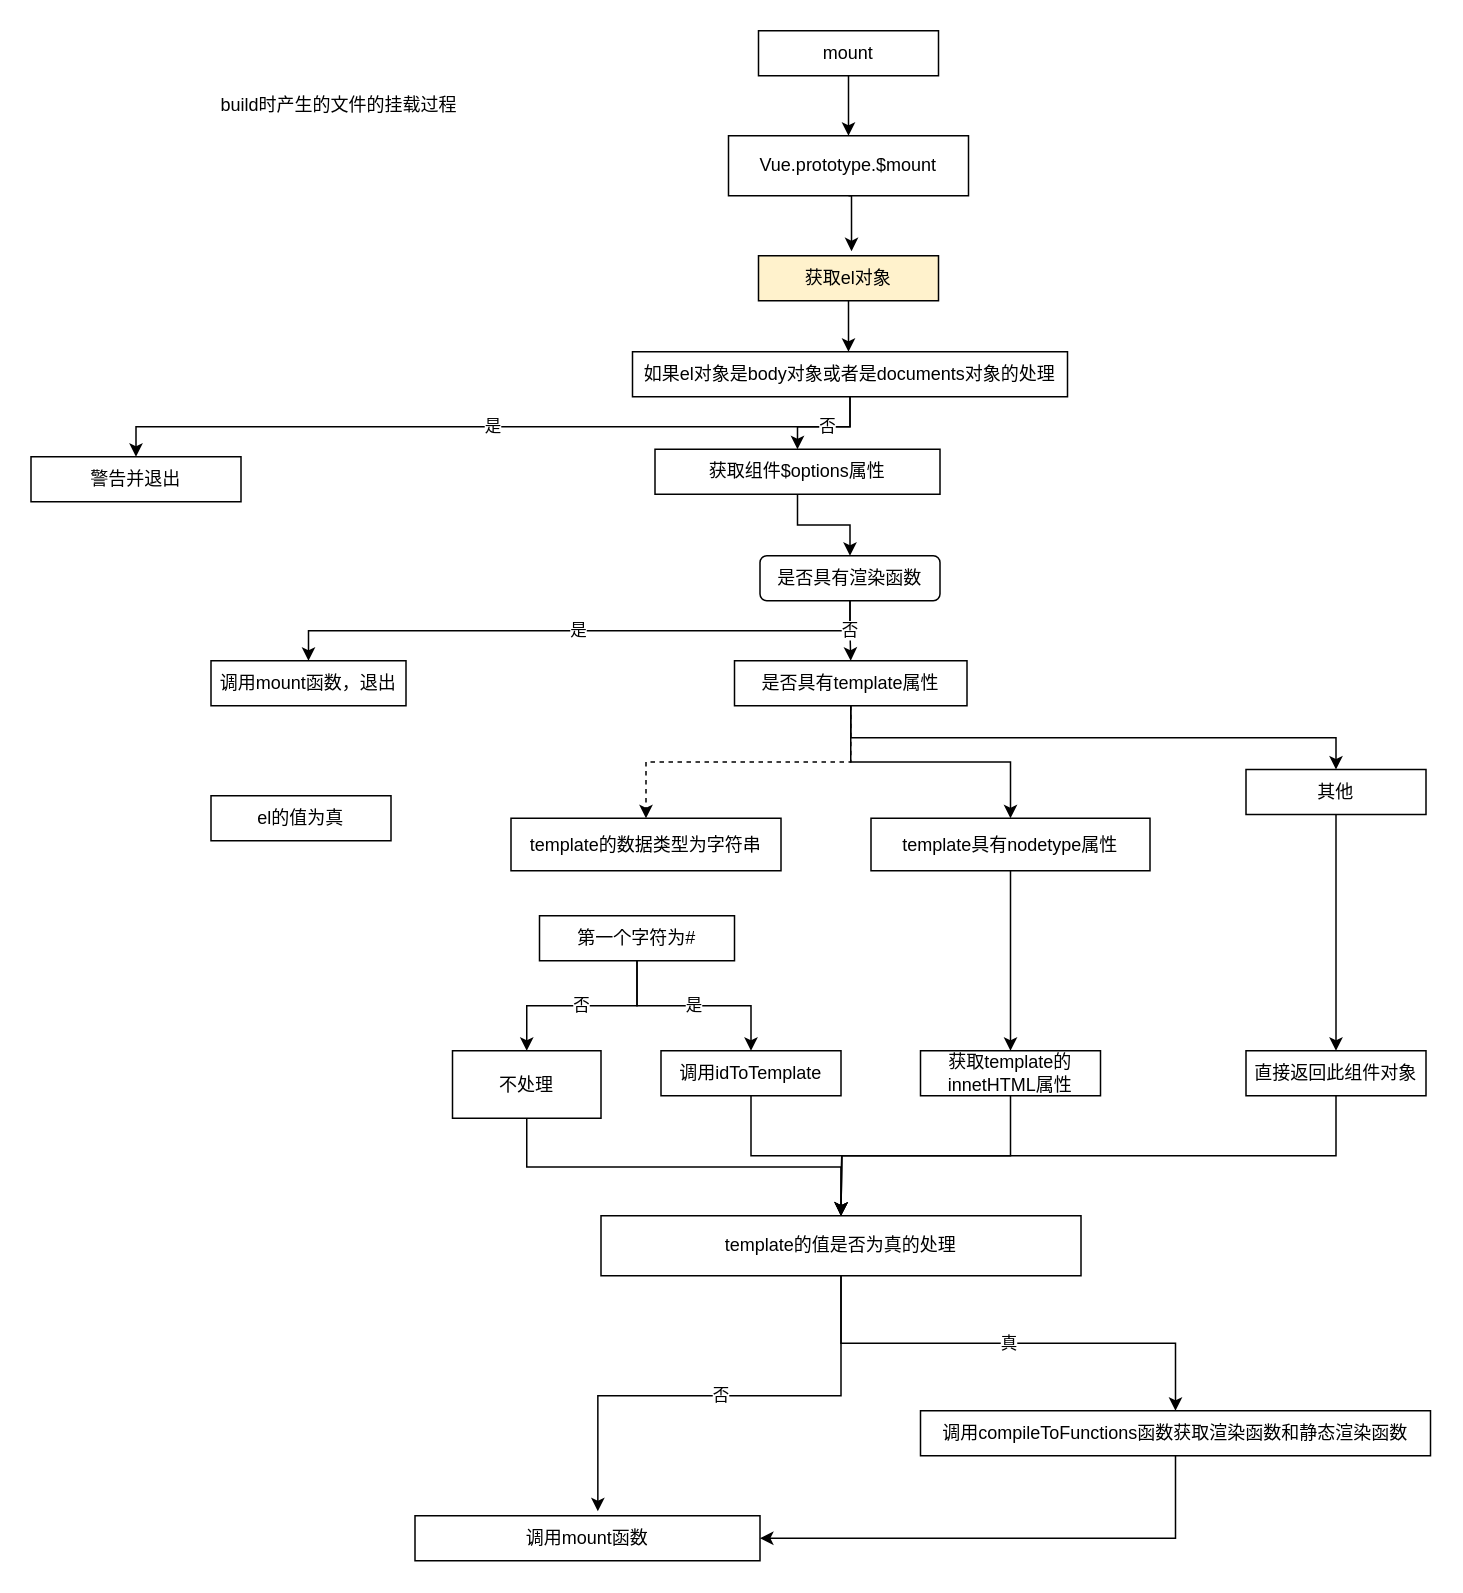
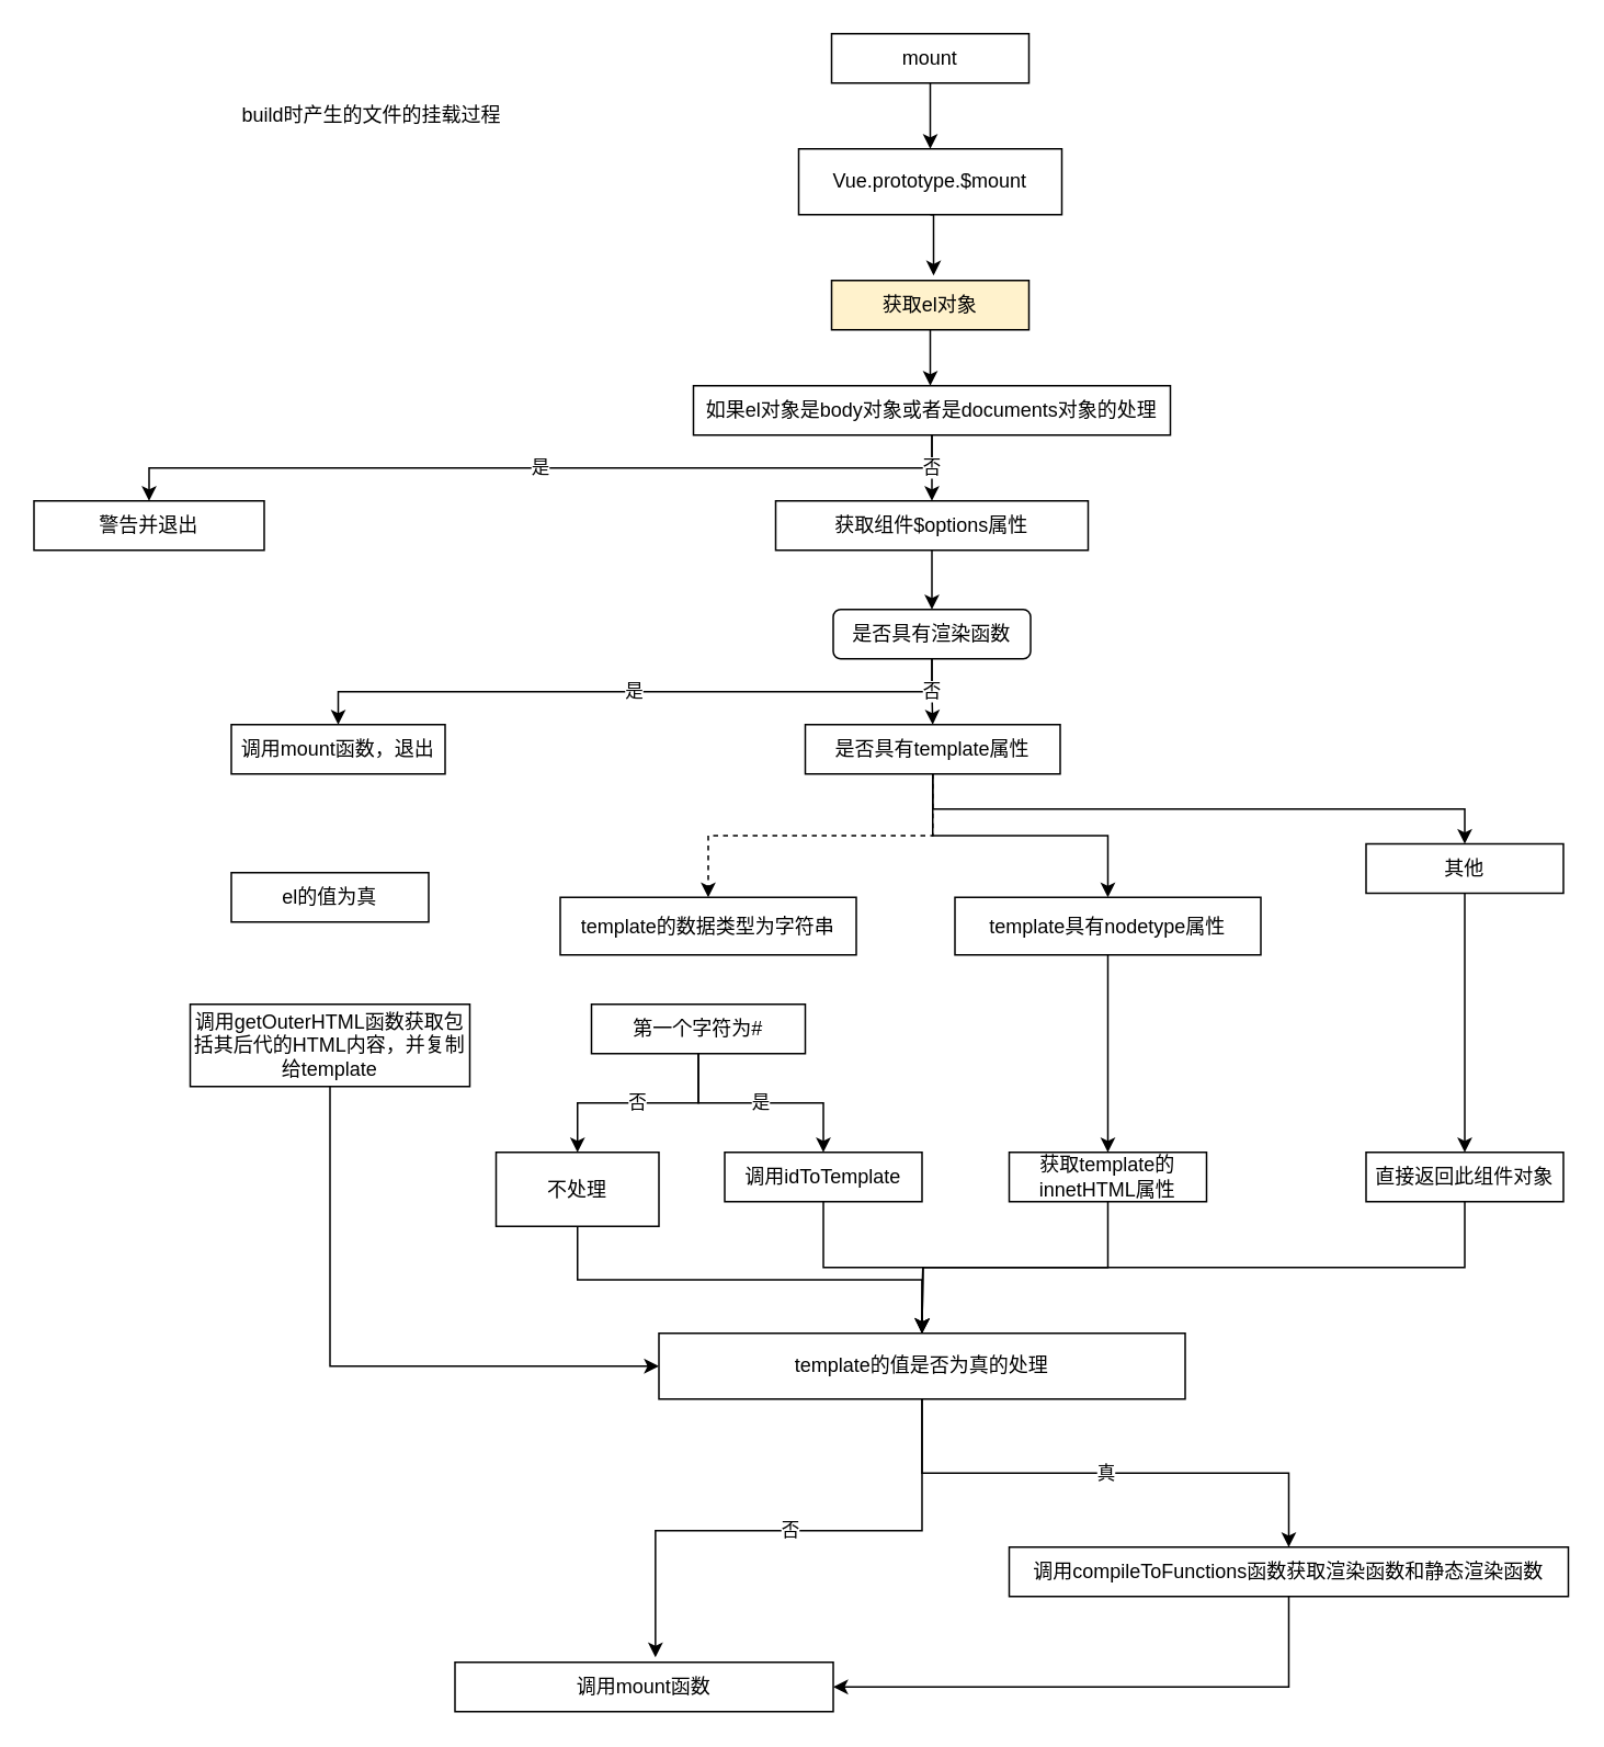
  <mxCell id="0" />
  <mxCell id="1" parent="0" />
  <mxCell id="2" style="edgeStyle=orthogonalEdgeStyle;rounded=0;orthogonalLoop=1;jettySize=auto;html=1;exitX=0.5;exitY=1;exitDx=0;exitDy=0;" edge="1" parent="1" source="3" target="5"><mxGeometry relative="1" as="geometry" /></mxCell>
  <mxCell id="3" value="mount" style="rounded=0;whiteSpace=wrap;html=1;" vertex="1" parent="1"><mxGeometry x="505" y="20" width="120" height="30" as="geometry" /></mxCell>
  <mxCell id="4" style="edgeStyle=orthogonalEdgeStyle;rounded=0;orthogonalLoop=1;jettySize=auto;html=1;exitX=0.5;exitY=1;exitDx=0;exitDy=0;entryX=0.526;entryY=0.014;entryDx=0;entryDy=0;entryPerimeter=0;" edge="1" parent="1" source="5"><mxGeometry relative="1" as="geometry"><mxPoint x="567.028" y="166.98" as="targetPoint" /></mxGeometry></mxCell>
  <mxCell id="5" value="Vue.prototype.$mount" style="rounded=0;whiteSpace=wrap;html=1;" vertex="1" parent="1"><mxGeometry x="485" y="90" width="160" height="40" as="geometry" /></mxCell>
  <mxCell id="6" style="edgeStyle=orthogonalEdgeStyle;rounded=0;orthogonalLoop=1;jettySize=auto;html=1;exitX=0.5;exitY=1;exitDx=0;exitDy=0;entryX=0.5;entryY=0;entryDx=0;entryDy=0;" edge="1" parent="1" source="7"><mxGeometry relative="1" as="geometry"><mxPoint x="565" y="234" as="targetPoint" /></mxGeometry></mxCell>
  <mxCell id="7" value="获取el对象" style="rounded=0;whiteSpace=wrap;html=1;fillColor=#fff2cc;" vertex="1" parent="1"><mxGeometry x="505" y="170" width="120" height="30" as="geometry" /></mxCell>
  <mxCell id="8" value="build时产生的文件的挂载过程" style="text;html=1;align=center;verticalAlign=middle;resizable=0;points=[];autosize=1;" vertex="1" parent="1"><mxGeometry x="140" y="60" width="170" height="20" as="geometry" /></mxCell>
  <mxCell id="9" value="是" style="edgeStyle=orthogonalEdgeStyle;rounded=0;orthogonalLoop=1;jettySize=auto;html=1;exitX=0.5;exitY=1;exitDx=0;exitDy=0;entryX=0.5;entryY=0;entryDx=0;entryDy=0;" edge="1" parent="1" source="11" target="12"><mxGeometry relative="1" as="geometry" /></mxCell>
  <mxCell id="10" value="否" style="edgeStyle=orthogonalEdgeStyle;rounded=0;orthogonalLoop=1;jettySize=auto;html=1;exitX=0.5;exitY=1;exitDx=0;exitDy=0;entryX=0.5;entryY=0;entryDx=0;entryDy=0;" edge="1" parent="1" source="11" target="14"><mxGeometry relative="1" as="geometry" /></mxCell>
  <mxCell id="11" value="如果el对象是body对象或者是documents对象的处理" style="rounded=0;whiteSpace=wrap;html=1;" vertex="1" parent="1"><mxGeometry x="421" y="234" width="290" height="30" as="geometry" /></mxCell>
  <mxCell id="12" value="警告并退出" style="rounded=0;whiteSpace=wrap;html=1;" vertex="1" parent="1"><mxGeometry x="20" y="304" width="140" height="30" as="geometry" /></mxCell>
  <mxCell id="13" style="edgeStyle=orthogonalEdgeStyle;rounded=0;orthogonalLoop=1;jettySize=auto;html=1;exitX=0.5;exitY=1;exitDx=0;exitDy=0;entryX=0.5;entryY=0;entryDx=0;entryDy=0;" edge="1" parent="1" source="14" target="17"><mxGeometry relative="1" as="geometry" /></mxCell>
- <mxCell id="14" value="获取组件$options属性" style="rounded=0;whiteSpace=wrap;html=1;" vertex="1" parent="1"><mxGeometry x="436" y="299" width="190" height="30" as="geometry" /></mxCell>
+ <mxCell id="14" value="获取组件$options属性" style="rounded=0;whiteSpace=wrap;html=1;" vertex="1" parent="1"><mxGeometry x="471" y="304" width="190" height="30" as="geometry" /></mxCell>
  <mxCell id="15" value="是" style="edgeStyle=orthogonalEdgeStyle;rounded=0;orthogonalLoop=1;jettySize=auto;html=1;exitX=0.5;exitY=1;exitDx=0;exitDy=0;entryX=0.5;entryY=0;entryDx=0;entryDy=0;" edge="1" parent="1" source="17" target="18"><mxGeometry relative="1" as="geometry" /></mxCell>
  <mxCell id="16" value="否" style="edgeStyle=orthogonalEdgeStyle;rounded=0;orthogonalLoop=1;jettySize=auto;html=1;exitX=0.5;exitY=1;exitDx=0;exitDy=0;entryX=0.5;entryY=0;entryDx=0;entryDy=0;" edge="1" parent="1" source="17" target="22"><mxGeometry relative="1" as="geometry" /></mxCell>
  <mxCell id="17" value="是否具有渲染函数" style="rounded=1;whiteSpace=wrap;html=1;" vertex="1" parent="1"><mxGeometry x="506" y="370" width="120" height="30" as="geometry" /></mxCell>
  <mxCell id="18" value="调用mount函数，退出" style="rounded=0;whiteSpace=wrap;html=1;" vertex="1" parent="1"><mxGeometry x="140" y="440" width="130" height="30" as="geometry" /></mxCell>
  <mxCell id="19" style="edgeStyle=orthogonalEdgeStyle;rounded=0;orthogonalLoop=1;jettySize=auto;html=1;exitX=0.5;exitY=1;exitDx=0;exitDy=0;entryX=0.5;entryY=0;entryDx=0;entryDy=0;dashed=1;" edge="1" parent="1" source="22" target="26"><mxGeometry relative="1" as="geometry" /></mxCell>
  <mxCell id="20" style="edgeStyle=orthogonalEdgeStyle;rounded=0;orthogonalLoop=1;jettySize=auto;html=1;exitX=0.5;exitY=1;exitDx=0;exitDy=0;entryX=0.5;entryY=0;entryDx=0;entryDy=0;" edge="1" parent="1" source="22" target="28"><mxGeometry relative="1" as="geometry" /></mxCell>
  <mxCell id="21" style="edgeStyle=orthogonalEdgeStyle;rounded=0;orthogonalLoop=1;jettySize=auto;html=1;exitX=0.5;exitY=1;exitDx=0;exitDy=0;entryX=0.5;entryY=0;entryDx=0;entryDy=0;" edge="1" parent="1" source="22" target="30"><mxGeometry relative="1" as="geometry" /></mxCell>
  <mxCell id="22" value="是否具有template属性" style="rounded=0;whiteSpace=wrap;html=1;" vertex="1" parent="1"><mxGeometry x="489" y="440" width="155" height="30" as="geometry" /></mxCell>
  <mxCell id="23" value="el的值为真" style="rounded=0;whiteSpace=wrap;html=1;" vertex="1" parent="1"><mxGeometry x="140" y="530" width="120" height="30" as="geometry" /></mxCell>
+ <mxCell id="24" style="edgeStyle=orthogonalEdgeStyle;rounded=0;orthogonalLoop=1;jettySize=auto;html=1;exitX=0.5;exitY=1;exitDx=0;exitDy=0;entryX=0;entryY=0.5;entryDx=0;entryDy=0;" edge="1" parent="1" source="25" target="44"><mxGeometry relative="1" as="geometry" /></mxCell>
+ <mxCell id="25" value="调用getOuterHTML函数获取包括其后代的HTML内容，并复制给template" style="rounded=0;whiteSpace=wrap;html=1;" vertex="1" parent="1"><mxGeometry x="115" y="610" width="170" height="50" as="geometry" /></mxCell>
  <mxCell id="26" value="template的数据类型为字符串" style="rounded=0;whiteSpace=wrap;html=1;" vertex="1" parent="1"><mxGeometry x="340" y="545" width="180" height="35" as="geometry" /></mxCell>
  <mxCell id="27" style="edgeStyle=orthogonalEdgeStyle;rounded=0;orthogonalLoop=1;jettySize=auto;html=1;exitX=0.5;exitY=1;exitDx=0;exitDy=0;entryX=0.5;entryY=0;entryDx=0;entryDy=0;" edge="1" parent="1" source="28" target="39"><mxGeometry relative="1" as="geometry" /></mxCell>
  <mxCell id="28" value="template具有nodetype属性" style="rounded=0;whiteSpace=wrap;html=1;" vertex="1" parent="1"><mxGeometry x="580" y="545" width="186" height="35" as="geometry" /></mxCell>
  <mxCell id="29" style="edgeStyle=orthogonalEdgeStyle;rounded=0;orthogonalLoop=1;jettySize=auto;html=1;exitX=0.5;exitY=1;exitDx=0;exitDy=0;entryX=0.5;entryY=0;entryDx=0;entryDy=0;" edge="1" parent="1" source="30" target="41"><mxGeometry relative="1" as="geometry" /></mxCell>
  <mxCell id="30" value="其他" style="rounded=0;whiteSpace=wrap;html=1;" vertex="1" parent="1"><mxGeometry x="830" y="512.5" width="120" height="30" as="geometry" /></mxCell>
  <mxCell id="31" value="否" style="edgeStyle=orthogonalEdgeStyle;rounded=0;orthogonalLoop=1;jettySize=auto;html=1;exitX=0.5;exitY=1;exitDx=0;exitDy=0;entryX=0.5;entryY=0;entryDx=0;entryDy=0;" edge="1" parent="1" source="33" target="35"><mxGeometry relative="1" as="geometry" /></mxCell>
  <mxCell id="32" value="是" style="edgeStyle=orthogonalEdgeStyle;rounded=0;orthogonalLoop=1;jettySize=auto;html=1;exitX=0.5;exitY=1;exitDx=0;exitDy=0;entryX=0.5;entryY=0;entryDx=0;entryDy=0;" edge="1" parent="1" source="33" target="37"><mxGeometry relative="1" as="geometry" /></mxCell>
  <mxCell id="33" value="第一个字符为#" style="rounded=0;whiteSpace=wrap;html=1;" vertex="1" parent="1"><mxGeometry x="359" y="610" width="130" height="30" as="geometry" /></mxCell>
  <mxCell id="34" style="edgeStyle=orthogonalEdgeStyle;rounded=0;orthogonalLoop=1;jettySize=auto;html=1;exitX=0.5;exitY=1;exitDx=0;exitDy=0;entryX=0.5;entryY=0;entryDx=0;entryDy=0;" edge="1" parent="1" source="35" target="44"><mxGeometry relative="1" as="geometry" /></mxCell>
  <mxCell id="35" value="不处理" style="rounded=0;whiteSpace=wrap;html=1;" vertex="1" parent="1"><mxGeometry x="301" y="700" width="99" height="45" as="geometry" /></mxCell>
  <mxCell id="36" style="edgeStyle=orthogonalEdgeStyle;rounded=0;orthogonalLoop=1;jettySize=auto;html=1;exitX=0.5;exitY=1;exitDx=0;exitDy=0;" edge="1" parent="1" source="37"><mxGeometry relative="1" as="geometry"><mxPoint x="560" y="810" as="targetPoint" /></mxGeometry></mxCell>
  <mxCell id="37" value="调用idToTemplate" style="rounded=0;whiteSpace=wrap;html=1;" vertex="1" parent="1"><mxGeometry x="440" y="700" width="120" height="30" as="geometry" /></mxCell>
  <mxCell id="38" style="edgeStyle=orthogonalEdgeStyle;rounded=0;orthogonalLoop=1;jettySize=auto;html=1;exitX=0.5;exitY=1;exitDx=0;exitDy=0;" edge="1" parent="1" source="39"><mxGeometry relative="1" as="geometry"><mxPoint x="560" y="810" as="targetPoint" /></mxGeometry></mxCell>
  <mxCell id="39" value="获取template的innetHTML属性" style="rounded=0;whiteSpace=wrap;html=1;" vertex="1" parent="1"><mxGeometry x="613" y="700" width="120" height="30" as="geometry" /></mxCell>
  <mxCell id="40" style="edgeStyle=orthogonalEdgeStyle;rounded=0;orthogonalLoop=1;jettySize=auto;html=1;exitX=0.5;exitY=1;exitDx=0;exitDy=0;" edge="1" parent="1" source="41"><mxGeometry relative="1" as="geometry"><mxPoint x="560" y="810" as="targetPoint" /></mxGeometry></mxCell>
  <mxCell id="41" value="直接返回此组件对象" style="rounded=0;whiteSpace=wrap;html=1;" vertex="1" parent="1"><mxGeometry x="830" y="700" width="120" height="30" as="geometry" /></mxCell>
  <mxCell id="42" value="否" style="edgeStyle=orthogonalEdgeStyle;rounded=0;orthogonalLoop=1;jettySize=auto;html=1;exitX=0.5;exitY=1;exitDx=0;exitDy=0;entryX=0.53;entryY=-0.1;entryDx=0;entryDy=0;entryPerimeter=0;" edge="1" parent="1" source="44" target="45"><mxGeometry relative="1" as="geometry" /></mxCell>
  <mxCell id="43" value="真" style="edgeStyle=orthogonalEdgeStyle;rounded=0;orthogonalLoop=1;jettySize=auto;html=1;exitX=0.5;exitY=1;exitDx=0;exitDy=0;entryX=0.5;entryY=0;entryDx=0;entryDy=0;" edge="1" parent="1" source="44" target="47"><mxGeometry relative="1" as="geometry" /></mxCell>
  <mxCell id="44" value="template的值是否为真的处理" style="rounded=0;whiteSpace=wrap;html=1;" vertex="1" parent="1"><mxGeometry x="400" y="810" width="320" height="40" as="geometry" /></mxCell>
  <mxCell id="45" value="调用mount函数" style="rounded=0;whiteSpace=wrap;html=1;" vertex="1" parent="1"><mxGeometry x="276" y="1010" width="230" height="30" as="geometry" /></mxCell>
  <mxCell id="46" style="edgeStyle=orthogonalEdgeStyle;rounded=0;orthogonalLoop=1;jettySize=auto;html=1;exitX=0.5;exitY=1;exitDx=0;exitDy=0;entryX=1;entryY=0.5;entryDx=0;entryDy=0;" edge="1" parent="1" source="47" target="45"><mxGeometry relative="1" as="geometry" /></mxCell>
  <mxCell id="47" value="调用compileToFunctions函数获取渲染函数和静态渲染函数" style="rounded=0;whiteSpace=wrap;html=1;" vertex="1" parent="1"><mxGeometry x="613" y="940" width="340" height="30" as="geometry" /></mxCell>
